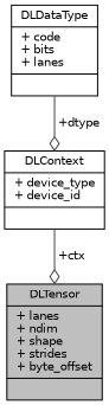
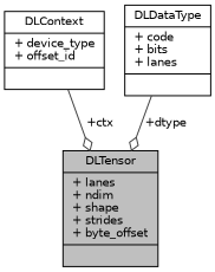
  digraph {
    node [color=black fillcolor=white fontname=Helvetica fontsize=10 shape=record style=filled]
    edge [arrowhead=odiamond color=grey25 fontname=Helvetica fontsize=10 labelfontname=Helvetica labelfontsize=10 style=solid]
    n1 [fillcolor=grey75 fontcolor=black height=0.2 label="{DLTensor\n|+ lanes\l+ ndim\l+ shape\l+ strides\l+ byte_offset\l|}" width=0.4]
-   n2 [height=0.2 label="{DLContext\n|+ device_type\l+ device_id\l|}" width=0.4]
+   n2 [height=0.2 label="{DLContext\n|+ device_type\l+ offset_id\l|}" width=0.4]
    n3 [height=0.2 label="{DLDataType\n|+ code\l+ bits\l+ lanes\l|}" width=0.4]
    n2 -> n1 [label=" +ctx"]
-   n3 -> n2 [label=" +dtype"]
+   n3 -> n1 [label=" +dtype"]
  }
